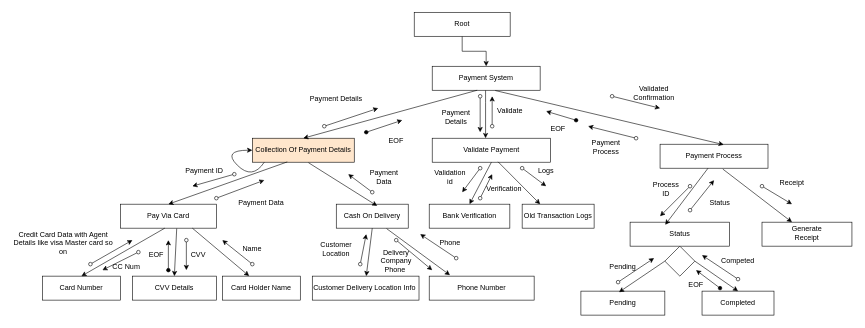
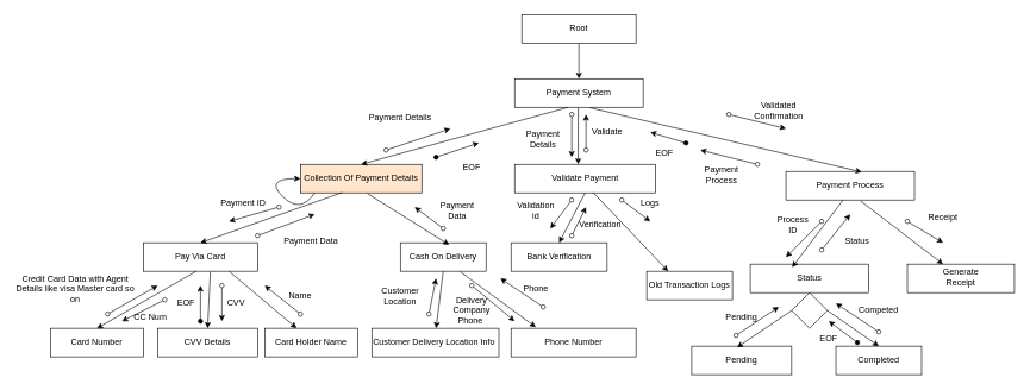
  <mxCell id="0" />
  <mxCell id="1" parent="0" />
  <mxCell id="2" style="edgeStyle=orthogonalEdgeStyle;rounded=0;orthogonalLoop=1;jettySize=auto;html=1;entryX=0.5;entryY=0;entryDx=0;entryDy=0;" edge="1" parent="1" source="3" target="6"><mxGeometry relative="1" as="geometry" /></mxCell>
- <mxCell id="3" value="Root" style="rounded=0;whiteSpace=wrap;html=1;" vertex="1" parent="1"><mxGeometry x="690" y="20" width="160" height="40" as="geometry" /></mxCell>
+ <mxCell id="3" value="Root" style="rounded=0;whiteSpace=wrap;html=1;" vertex="1" parent="1"><mxGeometry x="730" y="20" width="160" height="40" as="geometry" /></mxCell>
  <mxCell id="4" value="" style="rounded=0;whiteSpace=wrap;html=1;" vertex="1" parent="1"><mxGeometry x="710" y="150" width="170" as="geometry" /></mxCell>
  <mxCell id="5" style="edgeStyle=orthogonalEdgeStyle;rounded=0;orthogonalLoop=1;jettySize=auto;html=1;" edge="1" parent="1" source="6" target="9"><mxGeometry relative="1" as="geometry"><Array as="points"><mxPoint x="809" y="170" /><mxPoint x="809" y="170" /></Array></mxGeometry></mxCell>
  <mxCell id="6" value="Payment System" style="rounded=0;whiteSpace=wrap;html=1;" vertex="1" parent="1"><mxGeometry x="720" y="110" width="180" height="40" as="geometry" /></mxCell>
  <mxCell id="7" value="Collection Of Payment Details" style="rounded=0;whiteSpace=wrap;html=1;fillColor=#ffe6cc;" vertex="1" parent="1"><mxGeometry x="420" y="230" width="170" height="40" as="geometry" /></mxCell>
  <mxCell id="8" value="" style="endArrow=classic;html=1;rounded=0;entryX=0.5;entryY=0;entryDx=0;entryDy=0;" edge="1" parent="1" source="4" target="7"><mxGeometry width="50" height="50" relative="1" as="geometry"><mxPoint x="790" y="260" as="sourcePoint" /><mxPoint x="640" y="220" as="targetPoint" /></mxGeometry></mxCell>
  <mxCell id="9" value="Validate Payment" style="rounded=0;whiteSpace=wrap;html=1;" vertex="1" parent="1"><mxGeometry x="720" y="230" width="197.5" height="40" as="geometry" /></mxCell>
  <mxCell id="10" value="Payment Process" style="rounded=0;whiteSpace=wrap;html=1;" vertex="1" parent="1"><mxGeometry x="1100" y="240" width="180" height="40" as="geometry" /></mxCell>
  <mxCell id="11" value="" style="endArrow=classic;html=1;rounded=0;exitX=0.584;exitY=1.012;exitDx=0;exitDy=0;exitPerimeter=0;entryX=0.59;entryY=0.019;entryDx=0;entryDy=0;entryPerimeter=0;" edge="1" parent="1" source="6" target="10"><mxGeometry width="50" height="50" relative="1" as="geometry"><mxPoint x="770" y="350" as="sourcePoint" /><mxPoint x="990" y="220" as="targetPoint" /></mxGeometry></mxCell>
  <mxCell id="12" value="Pay Via Card" style="rounded=0;whiteSpace=wrap;html=1;" vertex="1" parent="1"><mxGeometry x="200" y="340" width="160" height="40" as="geometry" /></mxCell>
  <mxCell id="13" value="" style="endArrow=classic;html=1;rounded=0;exitX=0.343;exitY=0.988;exitDx=0;exitDy=0;exitPerimeter=0;entryX=0.5;entryY=0;entryDx=0;entryDy=0;" edge="1" parent="1" source="7" target="12"><mxGeometry width="50" height="50" relative="1" as="geometry"><mxPoint x="600" y="410" as="sourcePoint" /><mxPoint x="650" y="360" as="targetPoint" /></mxGeometry></mxCell>
  <mxCell id="14" value="Cash On Delivery" style="rounded=0;whiteSpace=wrap;html=1;" vertex="1" parent="1"><mxGeometry x="560" y="340" width="120" height="40" as="geometry" /></mxCell>
  <mxCell id="15" value="" style="endArrow=classic;html=1;rounded=0;exitX=0.551;exitY=1.021;exitDx=0;exitDy=0;exitPerimeter=0;entryX=0.569;entryY=0.071;entryDx=0;entryDy=0;entryPerimeter=0;" edge="1" parent="1" source="7" target="14"><mxGeometry width="50" height="50" relative="1" as="geometry"><mxPoint x="410" y="490" as="sourcePoint" /><mxPoint x="460" y="440" as="targetPoint" /></mxGeometry></mxCell>
  <mxCell id="16" value="Card Number" style="rounded=0;whiteSpace=wrap;html=1;" vertex="1" parent="1"><mxGeometry x="70" y="460" width="130" height="40" as="geometry" /></mxCell>
  <mxCell id="17" value="" style="endArrow=classic;html=1;rounded=0;exitX=0.463;exitY=1;exitDx=0;exitDy=0;exitPerimeter=0;entryX=0.5;entryY=0;entryDx=0;entryDy=0;" edge="1" parent="1" source="12" target="16"><mxGeometry width="50" height="50" relative="1" as="geometry"><mxPoint x="540" y="520" as="sourcePoint" /><mxPoint x="590" y="470" as="targetPoint" /></mxGeometry></mxCell>
  <mxCell id="18" value="CVV Details" style="rounded=0;whiteSpace=wrap;html=1;" vertex="1" parent="1"><mxGeometry x="220" y="460" width="140" height="40" as="geometry" /></mxCell>
  <mxCell id="19" value="" style="endArrow=classic;html=1;rounded=0;exitX=0.587;exitY=1.016;exitDx=0;exitDy=0;exitPerimeter=0;entryX=0.5;entryY=0;entryDx=0;entryDy=0;" edge="1" parent="1" source="12" target="18"><mxGeometry width="50" height="50" relative="1" as="geometry"><mxPoint x="580" y="510" as="sourcePoint" /><mxPoint x="630" y="460" as="targetPoint" /></mxGeometry></mxCell>
  <mxCell id="20" value="Card Holder Name" style="rounded=0;whiteSpace=wrap;html=1;" vertex="1" parent="1"><mxGeometry x="370" y="460" width="130" height="40" as="geometry" /></mxCell>
  <mxCell id="21" value="" style="endArrow=classic;html=1;rounded=0;entryX=0.344;entryY=-0.004;entryDx=0;entryDy=0;entryPerimeter=0;exitX=0.75;exitY=1;exitDx=0;exitDy=0;" edge="1" parent="1" source="12" target="20"><mxGeometry width="50" height="50" relative="1" as="geometry"><mxPoint x="420" y="380" as="sourcePoint" /><mxPoint x="530" y="520" as="targetPoint" /></mxGeometry></mxCell>
  <mxCell id="22" value="Customer Delivery Location Info&amp;nbsp;" style="rounded=0;whiteSpace=wrap;html=1;" vertex="1" parent="1"><mxGeometry x="520" y="460" width="178" height="40" as="geometry" /></mxCell>
  <mxCell id="23" value="" style="endArrow=classic;html=1;rounded=0;exitX=0.5;exitY=1;exitDx=0;exitDy=0;" edge="1" parent="1" source="14"><mxGeometry width="50" height="50" relative="1" as="geometry"><mxPoint x="670" y="380" as="sourcePoint" /><mxPoint x="610" y="460" as="targetPoint" /></mxGeometry></mxCell>
  <mxCell id="24" value="Phone Number" style="rounded=0;whiteSpace=wrap;html=1;" vertex="1" parent="1"><mxGeometry x="715" y="460" width="175" height="40" as="geometry" /></mxCell>
  <mxCell id="25" value="" style="endArrow=classic;html=1;rounded=0;exitX=0.699;exitY=1.018;exitDx=0;exitDy=0;exitPerimeter=0;entryX=0.198;entryY=-0.042;entryDx=0;entryDy=0;entryPerimeter=0;" edge="1" parent="1" source="14" target="24"><mxGeometry width="50" height="50" relative="1" as="geometry"><mxPoint x="600" y="630" as="sourcePoint" /><mxPoint x="650" y="580" as="targetPoint" /></mxGeometry></mxCell>
  <mxCell id="26" value="Bank Verification" style="rounded=0;whiteSpace=wrap;html=1;" vertex="1" parent="1"><mxGeometry x="715" y="340" width="134.5" height="40" as="geometry" /></mxCell>
  <mxCell id="27" value="" style="endArrow=classic;html=1;rounded=0;exitX=0.5;exitY=1;exitDx=0;exitDy=0;entryX=0.5;entryY=0;entryDx=0;entryDy=0;" edge="1" parent="1" source="9" target="26"><mxGeometry width="50" height="50" relative="1" as="geometry"><mxPoint x="1000" y="460" as="sourcePoint" /><mxPoint x="1050" y="410" as="targetPoint" /></mxGeometry></mxCell>
- <mxCell id="28" value="Old Transaction Logs" style="rounded=0;whiteSpace=wrap;html=1;" vertex="1" parent="1"><mxGeometry x="870" y="340" width="120" height="40" as="geometry" /></mxCell>
+ <mxCell id="28" value="Old Transaction Logs" style="rounded=0;whiteSpace=wrap;html=1;" vertex="1" parent="1"><mxGeometry x="905" y="380" width="120" height="40" as="geometry" /></mxCell>
  <mxCell id="29" value="" style="endArrow=classic;html=1;rounded=0;exitX=0.556;exitY=0.983;exitDx=0;exitDy=0;exitPerimeter=0;entryX=0.25;entryY=0;entryDx=0;entryDy=0;" edge="1" parent="1" source="9" target="28"><mxGeometry width="50" height="50" relative="1" as="geometry"><mxPoint x="930" y="480" as="sourcePoint" /><mxPoint x="980" y="430" as="targetPoint" /></mxGeometry></mxCell>
  <mxCell id="30" value="" style="endArrow=classic;html=1;rounded=0;startArrow=oval;startFill=0;" edge="1" parent="1"><mxGeometry width="50" height="50" relative="1" as="geometry"><mxPoint x="390" y="290" as="sourcePoint" /><mxPoint x="320" y="310" as="targetPoint" /></mxGeometry></mxCell>
  <mxCell id="31" value="Payment ID" style="text;html=1;align=center;verticalAlign=middle;whiteSpace=wrap;rounded=0;" vertex="1" parent="1"><mxGeometry x="300" y="270" width="80" height="30" as="geometry" /></mxCell>
  <mxCell id="32" value="" style="endArrow=classic;html=1;rounded=0;startArrow=oval;startFill=0;" edge="1" parent="1"><mxGeometry width="50" height="50" relative="1" as="geometry"><mxPoint x="360" y="330" as="sourcePoint" /><mxPoint x="440" y="300" as="targetPoint" /></mxGeometry></mxCell>
  <mxCell id="33" value="Payment Data" style="text;html=1;align=center;verticalAlign=middle;whiteSpace=wrap;rounded=0;" vertex="1" parent="1"><mxGeometry x="385" y="320" width="100" height="35" as="geometry" /></mxCell>
  <mxCell id="34" value="" style="endArrow=classic;html=1;rounded=0;startArrow=oval;startFill=0;" edge="1" parent="1"><mxGeometry width="50" height="50" relative="1" as="geometry"><mxPoint x="230" y="420" as="sourcePoint" /><mxPoint x="170" y="450" as="targetPoint" /></mxGeometry></mxCell>
  <mxCell id="35" value="CC Num" style="text;html=1;align=center;verticalAlign=middle;whiteSpace=wrap;rounded=0;" vertex="1" parent="1"><mxGeometry x="180" y="430" width="60" height="30" as="geometry" /></mxCell>
  <mxCell id="36" value="" style="endArrow=classic;html=1;rounded=0;startArrow=oval;startFill=0;" edge="1" parent="1"><mxGeometry width="50" height="50" relative="1" as="geometry"><mxPoint x="150" y="440" as="sourcePoint" /><mxPoint x="220" y="400" as="targetPoint" /></mxGeometry></mxCell>
  <mxCell id="37" value="Credit Card Data with Agent Details like visa Master card so on" style="text;html=1;align=center;verticalAlign=middle;whiteSpace=wrap;rounded=0;" vertex="1" parent="1"><mxGeometry x="20" y="390" width="170" height="30" as="geometry" /></mxCell>
  <mxCell id="38" value="" style="endArrow=classic;html=1;rounded=0;startArrow=oval;startFill=0;" edge="1" parent="1"><mxGeometry width="50" height="50" relative="1" as="geometry"><mxPoint x="310" y="400" as="sourcePoint" /><mxPoint x="310" y="450" as="targetPoint" /></mxGeometry></mxCell>
  <mxCell id="39" value="CVV" style="text;html=1;align=center;verticalAlign=middle;whiteSpace=wrap;rounded=0;" vertex="1" parent="1"><mxGeometry x="300" y="410" width="60" height="30" as="geometry" /></mxCell>
  <mxCell id="40" value="" style="endArrow=classic;html=1;rounded=0;startArrow=oval;startFill=0;" edge="1" parent="1"><mxGeometry width="50" height="50" relative="1" as="geometry"><mxPoint x="420" y="440" as="sourcePoint" /><mxPoint x="370" y="400" as="targetPoint" /></mxGeometry></mxCell>
  <mxCell id="41" value="Name" style="text;html=1;align=center;verticalAlign=middle;whiteSpace=wrap;rounded=0;" vertex="1" parent="1"><mxGeometry x="390" y="400" width="60" height="30" as="geometry" /></mxCell>
  <mxCell id="42" value="" style="endArrow=classic;html=1;rounded=0;startArrow=oval;startFill=1;" edge="1" parent="1"><mxGeometry width="50" height="50" relative="1" as="geometry"><mxPoint x="280" y="450" as="sourcePoint" /><mxPoint x="280" y="400" as="targetPoint" /></mxGeometry></mxCell>
  <mxCell id="43" value="EOF" style="text;html=1;align=center;verticalAlign=middle;whiteSpace=wrap;rounded=0;" vertex="1" parent="1"><mxGeometry x="230" y="410" width="60" height="30" as="geometry" /></mxCell>
  <mxCell id="44" value="Payment Details" style="text;html=1;align=center;verticalAlign=middle;whiteSpace=wrap;rounded=0;" vertex="1" parent="1"><mxGeometry x="500" y="150" width="120" height="30" as="geometry" /></mxCell>
  <mxCell id="45" value="" style="endArrow=classic;html=1;rounded=0;startArrow=oval;startFill=0;" edge="1" parent="1"><mxGeometry width="50" height="50" relative="1" as="geometry"><mxPoint x="540" y="210" as="sourcePoint" /><mxPoint x="630" y="180" as="targetPoint" /></mxGeometry></mxCell>
  <mxCell id="46" value="" style="endArrow=classic;html=1;rounded=0;startArrow=oval;startFill=1;" edge="1" parent="1"><mxGeometry width="50" height="50" relative="1" as="geometry"><mxPoint x="610" y="220" as="sourcePoint" /><mxPoint x="670" y="200" as="targetPoint" /></mxGeometry></mxCell>
  <mxCell id="47" value="EOF" style="text;html=1;align=center;verticalAlign=middle;whiteSpace=wrap;rounded=0;" vertex="1" parent="1"><mxGeometry x="630" y="220" width="60" height="30" as="geometry" /></mxCell>
  <mxCell id="48" value="" style="endArrow=classic;html=1;rounded=0;startArrow=oval;startFill=0;" edge="1" parent="1"><mxGeometry width="50" height="50" relative="1" as="geometry"><mxPoint x="600" y="440" as="sourcePoint" /><mxPoint x="610" y="390" as="targetPoint" /></mxGeometry></mxCell>
  <mxCell id="49" value="Customer Location" style="text;html=1;align=center;verticalAlign=middle;whiteSpace=wrap;rounded=0;" vertex="1" parent="1"><mxGeometry x="530" y="400" width="60" height="30" as="geometry" /></mxCell>
  <mxCell id="50" value="" style="endArrow=classic;html=1;rounded=0;startArrow=oval;startFill=0;" edge="1" parent="1"><mxGeometry width="50" height="50" relative="1" as="geometry"><mxPoint x="760" y="430" as="sourcePoint" /><mxPoint x="700" y="390" as="targetPoint" /></mxGeometry></mxCell>
  <mxCell id="51" value="Phone" style="text;html=1;align=center;verticalAlign=middle;whiteSpace=wrap;rounded=0;" vertex="1" parent="1"><mxGeometry x="720" y="390" width="60" height="30" as="geometry" /></mxCell>
  <mxCell id="52" value="" style="endArrow=classic;html=1;rounded=0;startArrow=oval;startFill=0;" edge="1" parent="1"><mxGeometry width="50" height="50" relative="1" as="geometry"><mxPoint x="660" y="400" as="sourcePoint" /><mxPoint x="720" y="450" as="targetPoint" /></mxGeometry></mxCell>
  <mxCell id="53" value="Delivery Company Phone&amp;nbsp;" style="text;html=1;align=center;verticalAlign=middle;whiteSpace=wrap;rounded=0;" vertex="1" parent="1"><mxGeometry x="630" y="420" width="60" height="30" as="geometry" /></mxCell>
  <mxCell id="54" value="" style="endArrow=classic;html=1;rounded=0;startArrow=oval;startFill=0;" edge="1" parent="1"><mxGeometry width="50" height="50" relative="1" as="geometry"><mxPoint x="620" y="320" as="sourcePoint" /><mxPoint x="580" y="290" as="targetPoint" /></mxGeometry></mxCell>
  <mxCell id="55" value="Payment Data" style="text;html=1;align=center;verticalAlign=middle;whiteSpace=wrap;rounded=0;" vertex="1" parent="1"><mxGeometry x="610" y="280" width="60" height="30" as="geometry" /></mxCell>
  <mxCell id="56" value="" style="endArrow=classic;html=1;rounded=0;startArrow=oval;startFill=0;" edge="1" parent="1"><mxGeometry width="50" height="50" relative="1" as="geometry"><mxPoint x="800" y="160" as="sourcePoint" /><mxPoint x="800" y="220" as="targetPoint" /></mxGeometry></mxCell>
  <mxCell id="57" value="Payment Details" style="text;html=1;align=center;verticalAlign=middle;whiteSpace=wrap;rounded=0;" vertex="1" parent="1"><mxGeometry x="730" y="180" width="60" height="30" as="geometry" /></mxCell>
  <mxCell id="58" value="" style="endArrow=classic;html=1;rounded=0;startArrow=oval;startFill=0;" edge="1" parent="1"><mxGeometry width="50" height="50" relative="1" as="geometry"><mxPoint x="800" y="280" as="sourcePoint" /><mxPoint x="770" y="320" as="targetPoint" /></mxGeometry></mxCell>
  <mxCell id="59" value="Validation id" style="text;html=1;align=center;verticalAlign=middle;whiteSpace=wrap;rounded=0;" vertex="1" parent="1"><mxGeometry x="720" y="280" width="60" height="30" as="geometry" /></mxCell>
  <mxCell id="60" value="" style="endArrow=classic;html=1;rounded=0;startArrow=oval;startFill=0;" edge="1" parent="1"><mxGeometry width="50" height="50" relative="1" as="geometry"><mxPoint x="800" y="330" as="sourcePoint" /><mxPoint x="820" y="290" as="targetPoint" /></mxGeometry></mxCell>
  <mxCell id="61" value="Verification" style="text;html=1;align=center;verticalAlign=middle;whiteSpace=wrap;rounded=0;" vertex="1" parent="1"><mxGeometry x="810" y="300" width="60" height="30" as="geometry" /></mxCell>
  <mxCell id="62" value="" style="endArrow=classic;html=1;rounded=0;startArrow=oval;startFill=0;" edge="1" parent="1"><mxGeometry width="50" height="50" relative="1" as="geometry"><mxPoint x="870" y="280" as="sourcePoint" /><mxPoint x="910" y="310" as="targetPoint" /></mxGeometry></mxCell>
  <mxCell id="63" value="Logs" style="text;html=1;align=center;verticalAlign=middle;whiteSpace=wrap;rounded=0;" vertex="1" parent="1"><mxGeometry x="880" y="270" width="60" height="30" as="geometry" /></mxCell>
  <mxCell id="64" value="" style="endArrow=classic;html=1;rounded=0;startArrow=oval;startFill=0;" edge="1" parent="1"><mxGeometry width="50" height="50" relative="1" as="geometry"><mxPoint x="820" y="210" as="sourcePoint" /><mxPoint x="820" y="160" as="targetPoint" /></mxGeometry></mxCell>
  <mxCell id="65" value="Validate" style="text;html=1;align=center;verticalAlign=middle;whiteSpace=wrap;rounded=0;" vertex="1" parent="1"><mxGeometry x="820" y="170" width="60" height="30" as="geometry" /></mxCell>
  <mxCell id="66" value="Status" style="rounded=0;whiteSpace=wrap;html=1;" vertex="1" parent="1"><mxGeometry x="1050" y="370" width="166" height="40" as="geometry" /></mxCell>
  <mxCell id="67" value="" style="endArrow=classic;html=1;rounded=0;startArrow=oval;startFill=0;" edge="1" parent="1"><mxGeometry width="50" height="50" relative="1" as="geometry"><mxPoint x="1020" y="160" as="sourcePoint" /><mxPoint x="1100" y="180" as="targetPoint" /></mxGeometry></mxCell>
  <mxCell id="68" value="Validated Confirmation" style="text;html=1;align=center;verticalAlign=middle;whiteSpace=wrap;rounded=0;" vertex="1" parent="1"><mxGeometry x="1060" y="140" width="60" height="30" as="geometry" /></mxCell>
  <mxCell id="69" value="" style="endArrow=classic;html=1;rounded=0;entryX=0.353;entryY=0.108;entryDx=0;entryDy=0;entryPerimeter=0;" edge="1" parent="1" target="66"><mxGeometry width="50" height="50" relative="1" as="geometry"><mxPoint x="1180" y="280" as="sourcePoint" /><mxPoint x="1150" y="440" as="targetPoint" /></mxGeometry></mxCell>
  <mxCell id="70" value="Pending" style="rounded=0;whiteSpace=wrap;html=1;" vertex="1" parent="1"><mxGeometry x="968" y="485" width="140" height="40" as="geometry" /></mxCell>
  <mxCell id="71" value="Completed" style="rounded=0;whiteSpace=wrap;html=1;" vertex="1" parent="1"><mxGeometry x="1170" y="485" width="120" height="40" as="geometry" /></mxCell>
  <mxCell id="72" value="" style="rhombus;whiteSpace=wrap;html=1;" vertex="1" parent="1"><mxGeometry x="1108" y="410" width="50" height="50" as="geometry" /></mxCell>
  <mxCell id="73" value="" style="endArrow=classic;html=1;rounded=0;exitX=0;exitY=0.5;exitDx=0;exitDy=0;entryX=0.454;entryY=0.043;entryDx=0;entryDy=0;entryPerimeter=0;" edge="1" parent="1" source="72" target="70"><mxGeometry width="50" height="50" relative="1" as="geometry"><mxPoint x="1150" y="530" as="sourcePoint" /><mxPoint x="1200" y="480" as="targetPoint" /></mxGeometry></mxCell>
  <mxCell id="74" value="" style="endArrow=classic;html=1;rounded=0;exitX=1;exitY=0.5;exitDx=0;exitDy=0;entryX=0.5;entryY=0;entryDx=0;entryDy=0;" edge="1" parent="1" source="72" target="71"><mxGeometry width="50" height="50" relative="1" as="geometry"><mxPoint x="980" y="550" as="sourcePoint" /><mxPoint x="1030" y="500" as="targetPoint" /></mxGeometry></mxCell>
  <mxCell id="75" value="" style="curved=1;endArrow=classic;html=1;rounded=0;exitX=0;exitY=1;exitDx=0;exitDy=0;" edge="1" parent="1"><mxGeometry width="50" height="50" relative="1" as="geometry"><mxPoint x="440" y="270" as="sourcePoint" /><mxPoint x="420" y="250" as="targetPoint" /><Array as="points"><mxPoint x="420" y="300" /><mxPoint x="370" y="250" /></Array></mxGeometry></mxCell>
  <mxCell id="76" value="Process ID" style="text;html=1;align=center;verticalAlign=middle;whiteSpace=wrap;rounded=0;" vertex="1" parent="1"><mxGeometry x="1080" y="300" width="60" height="30" as="geometry" /></mxCell>
  <mxCell id="77" value="" style="endArrow=classic;html=1;rounded=0;startArrow=oval;startFill=0;" edge="1" parent="1"><mxGeometry width="50" height="50" relative="1" as="geometry"><mxPoint x="1150" y="310" as="sourcePoint" /><mxPoint x="1100" y="360" as="targetPoint" /></mxGeometry></mxCell>
  <mxCell id="78" value="" style="endArrow=classic;html=1;rounded=0;startArrow=oval;startFill=0;" edge="1" parent="1"><mxGeometry width="50" height="50" relative="1" as="geometry"><mxPoint x="1030" y="470" as="sourcePoint" /><mxPoint x="1090" y="430" as="targetPoint" /></mxGeometry></mxCell>
  <mxCell id="79" value="Pending" style="text;html=1;align=center;verticalAlign=middle;whiteSpace=wrap;rounded=0;" vertex="1" parent="1"><mxGeometry x="1008" y="430" width="60" height="30" as="geometry" /></mxCell>
  <mxCell id="80" value="" style="endArrow=classic;html=1;rounded=0;startArrow=oval;startFill=0;" edge="1" parent="1"><mxGeometry width="50" height="50" relative="1" as="geometry"><mxPoint x="1230" y="465" as="sourcePoint" /><mxPoint x="1170" y="425" as="targetPoint" /></mxGeometry></mxCell>
  <mxCell id="81" value="Competed" style="text;html=1;align=center;verticalAlign=middle;whiteSpace=wrap;rounded=0;" vertex="1" parent="1"><mxGeometry x="1200" y="420" width="60" height="30" as="geometry" /></mxCell>
  <mxCell id="82" value="" style="endArrow=classic;html=1;rounded=0;startArrow=oval;startFill=1;" edge="1" parent="1"><mxGeometry width="50" height="50" relative="1" as="geometry"><mxPoint x="1200" y="480" as="sourcePoint" /><mxPoint x="1160" y="450" as="targetPoint" /></mxGeometry></mxCell>
  <mxCell id="83" value="EOF" style="text;html=1;align=center;verticalAlign=middle;whiteSpace=wrap;rounded=0;" vertex="1" parent="1"><mxGeometry x="1130" y="460" width="60" height="30" as="geometry" /></mxCell>
  <mxCell id="84" value="" style="endArrow=classic;html=1;rounded=0;startArrow=oval;startFill=0;" edge="1" parent="1"><mxGeometry width="50" height="50" relative="1" as="geometry"><mxPoint x="1060" y="230" as="sourcePoint" /><mxPoint x="980" y="210" as="targetPoint" /></mxGeometry></mxCell>
  <mxCell id="85" value="Payment Process" style="text;html=1;align=center;verticalAlign=middle;whiteSpace=wrap;rounded=0;" vertex="1" parent="1"><mxGeometry x="980" y="230" width="60" height="30" as="geometry" /></mxCell>
  <mxCell id="86" value="" style="endArrow=classic;html=1;rounded=0;startArrow=oval;startFill=1;" edge="1" parent="1"><mxGeometry width="50" height="50" relative="1" as="geometry"><mxPoint x="960" y="200" as="sourcePoint" /><mxPoint x="910" y="185" as="targetPoint" /></mxGeometry></mxCell>
  <mxCell id="87" value="EOF" style="text;html=1;align=center;verticalAlign=middle;whiteSpace=wrap;rounded=0;" vertex="1" parent="1"><mxGeometry x="900" y="200" width="60" height="30" as="geometry" /></mxCell>
  <mxCell id="88" value="" style="endArrow=classic;html=1;rounded=0;startArrow=oval;startFill=0;" edge="1" parent="1"><mxGeometry width="50" height="50" relative="1" as="geometry"><mxPoint x="1150" y="350" as="sourcePoint" /><mxPoint x="1190" y="300" as="targetPoint" /></mxGeometry></mxCell>
  <mxCell id="89" value="Status" style="text;html=1;align=center;verticalAlign=middle;whiteSpace=wrap;rounded=0;" vertex="1" parent="1"><mxGeometry x="1170" y="322.5" width="60" height="30" as="geometry" /></mxCell>
  <mxCell id="90" value="" style="rounded=0;whiteSpace=wrap;html=1;" vertex="1" parent="1"><mxGeometry x="1270" y="370" width="150" height="40" as="geometry" /></mxCell>
  <mxCell id="91" value="Generate Receipt" style="text;html=1;align=center;verticalAlign=middle;whiteSpace=wrap;rounded=0;" vertex="1" parent="1"><mxGeometry x="1315" y="375" width="60" height="25" as="geometry" /></mxCell>
  <mxCell id="92" value="" style="endArrow=classic;html=1;rounded=0;exitX=0.581;exitY=1.036;exitDx=0;exitDy=0;exitPerimeter=0;" edge="1" parent="1" source="10"><mxGeometry width="50" height="50" relative="1" as="geometry"><mxPoint x="1400" y="520" as="sourcePoint" /><mxPoint x="1320" y="370" as="targetPoint" /></mxGeometry></mxCell>
  <mxCell id="93" value="Receipt" style="text;html=1;align=center;verticalAlign=middle;whiteSpace=wrap;rounded=0;" vertex="1" parent="1"><mxGeometry x="1290" y="290" width="60" height="30" as="geometry" /></mxCell>
  <mxCell id="94" value="" style="endArrow=classic;html=1;rounded=0;startArrow=oval;startFill=0;" edge="1" parent="1"><mxGeometry width="50" height="50" relative="1" as="geometry"><mxPoint x="1270" y="310" as="sourcePoint" /><mxPoint x="1320" y="340" as="targetPoint" /></mxGeometry></mxCell>
